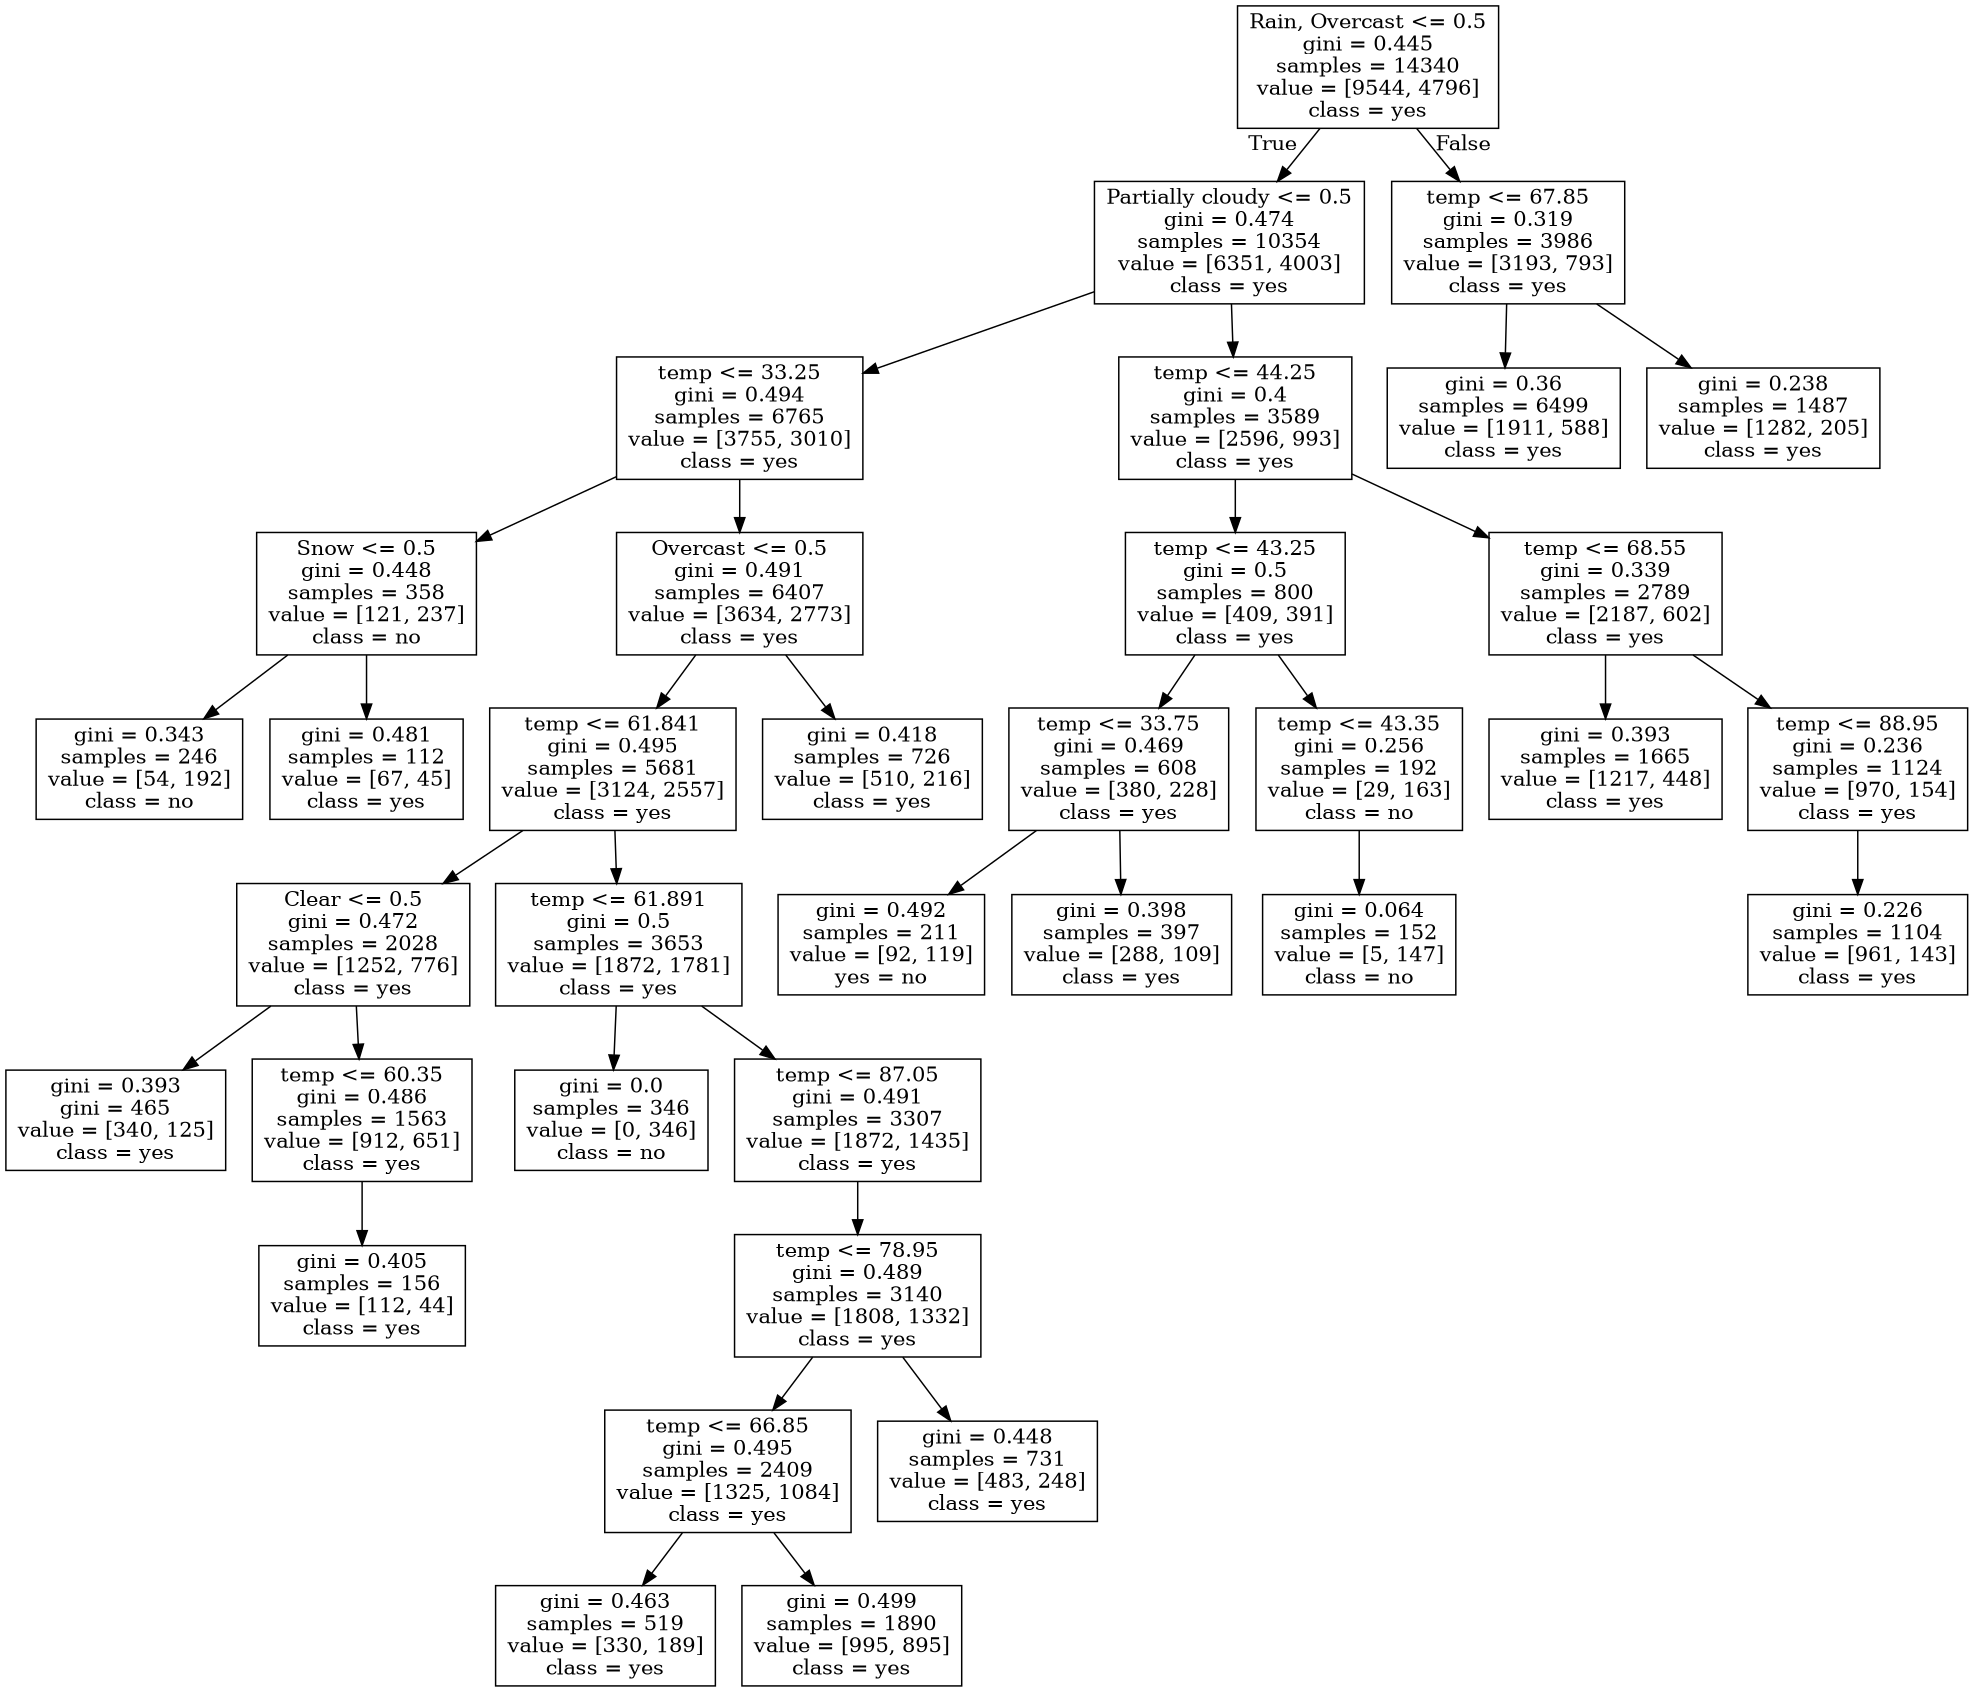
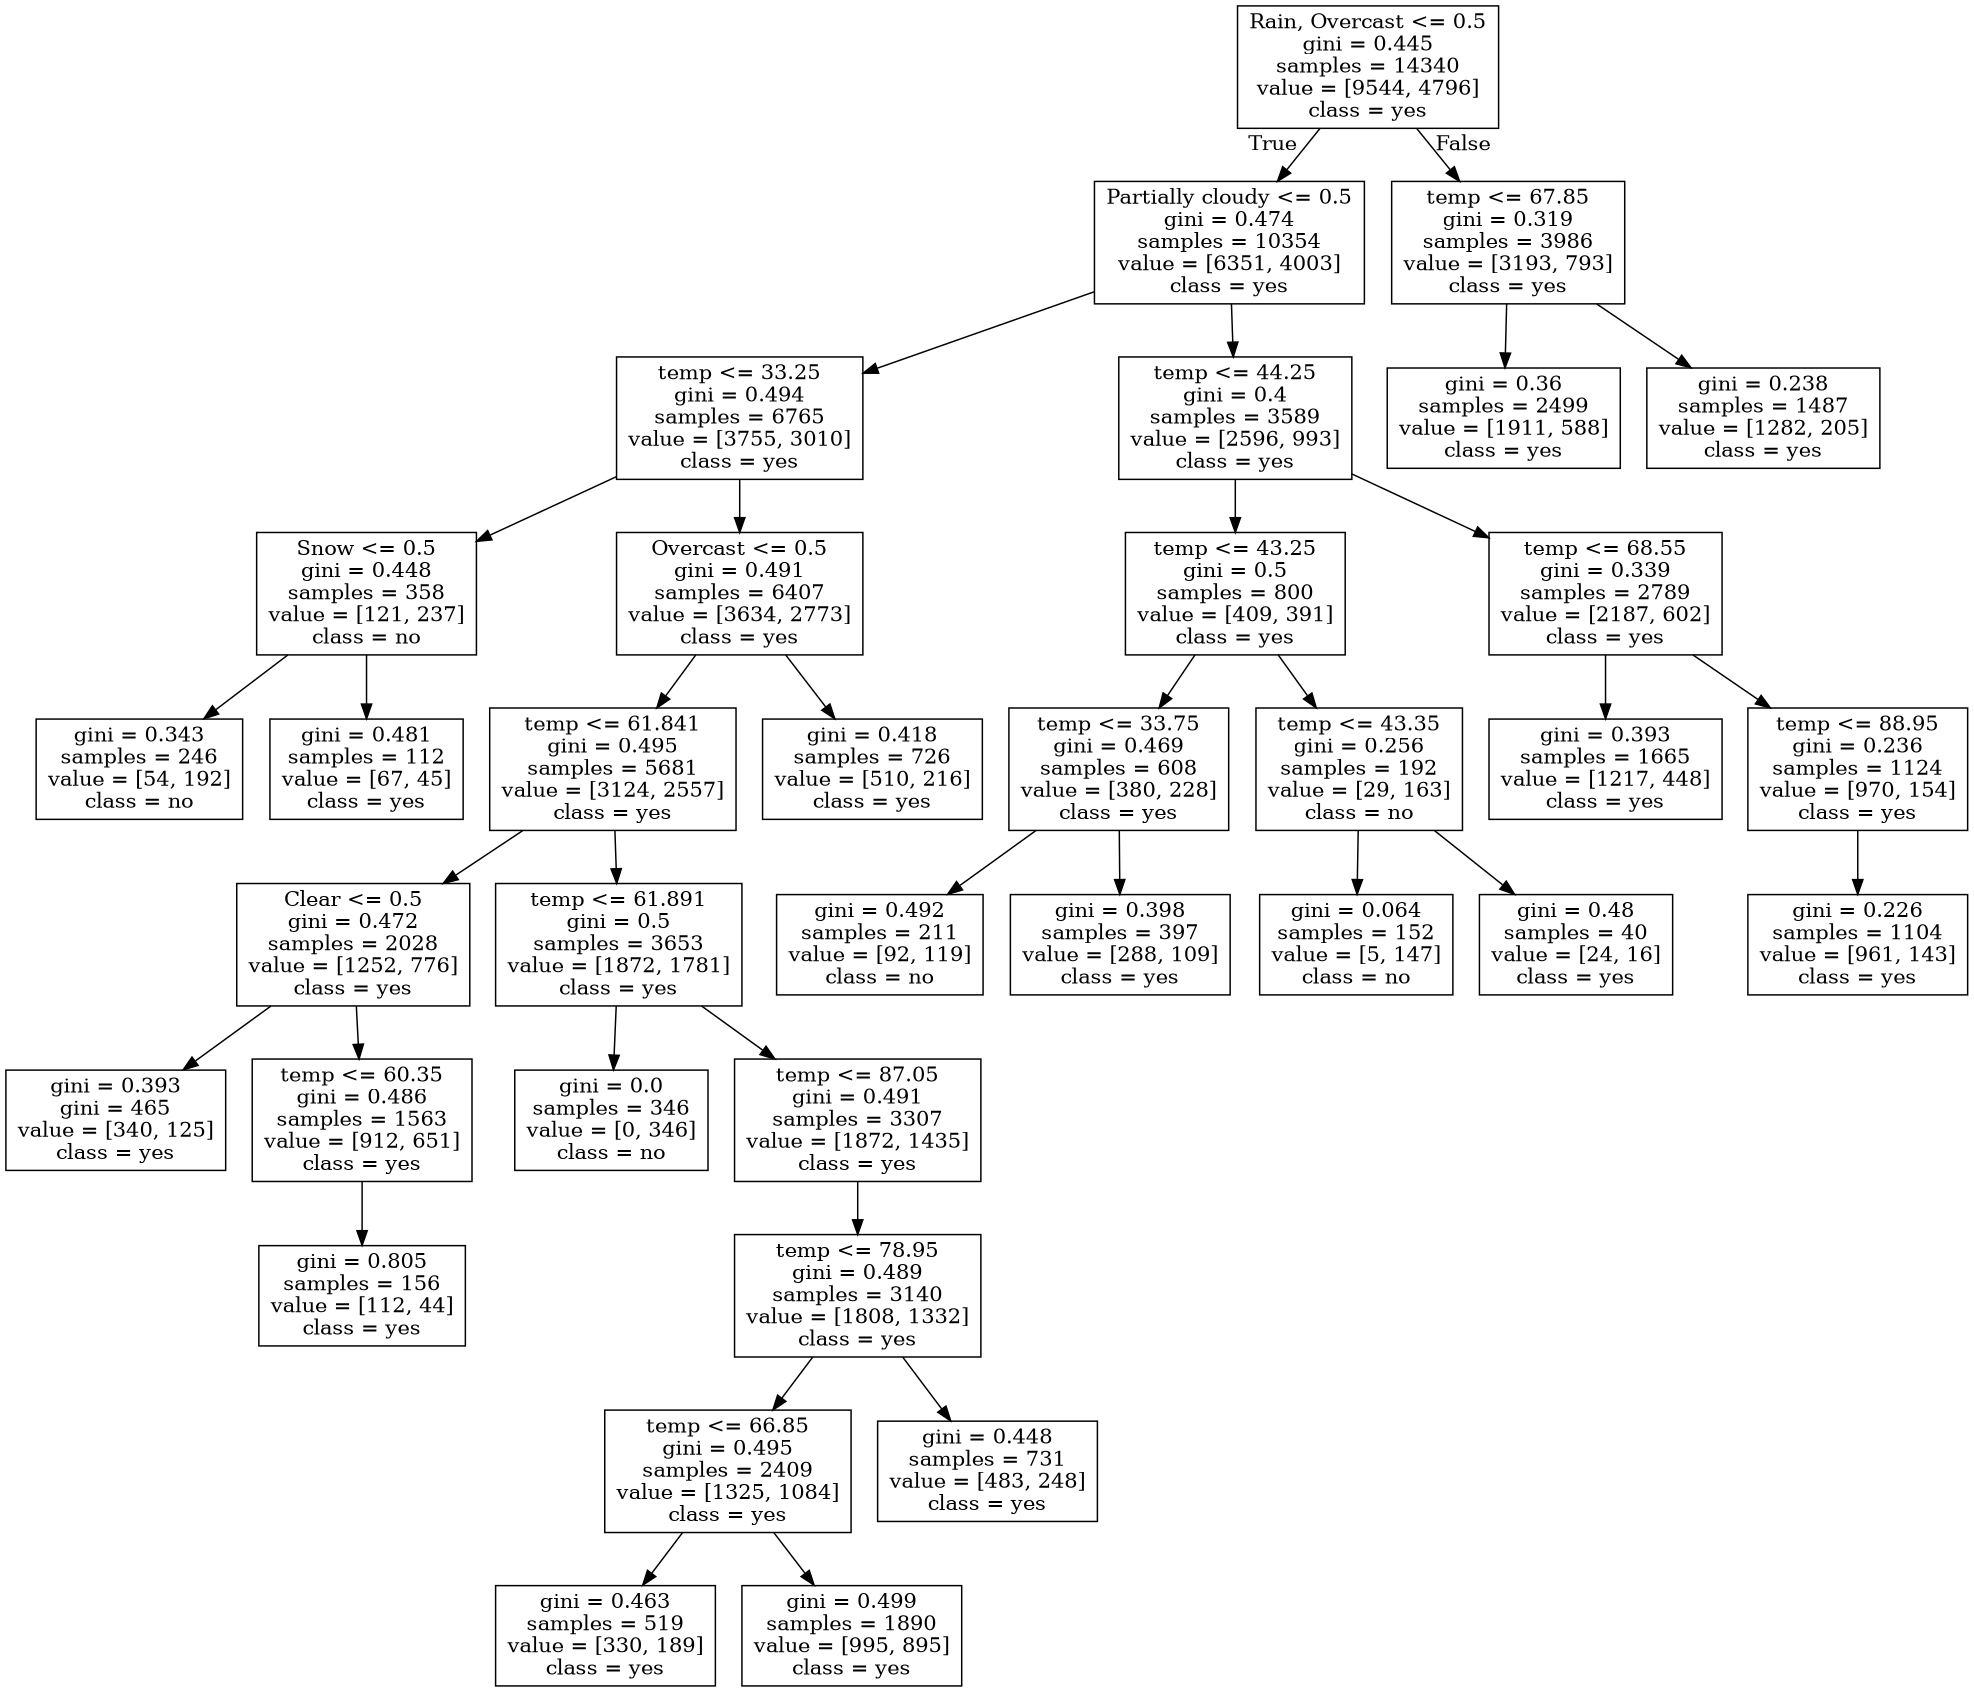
  digraph {
    fontname="DejaVu Serif"
    node [fontname="DejaVu Serif" shape=box]
    edge [fontname="DejaVu Serif"]
    n1 [label="Rain, Overcast <= 0.5\ngini = 0.445\nsamples = 14340\nvalue = [9544, 4796]\nclass = yes"]
    n2 [label="Partially cloudy <= 0.5\ngini = 0.474\nsamples = 10354\nvalue = [6351, 4003]\nclass = yes"]
    n3 [label="temp <= 67.85\ngini = 0.319\nsamples = 3986\nvalue = [3193, 793]\nclass = yes"]
    n4 [label="temp <= 33.25\ngini = 0.494\nsamples = 6765\nvalue = [3755, 3010]\nclass = yes"]
    n5 [label="temp <= 44.25\ngini = 0.4\nsamples = 3589\nvalue = [2596, 993]\nclass = yes"]
-   n6 [label="gini = 0.36\nsamples = 6499\nvalue = [1911, 588]\nclass = yes"]
+   n6 [label="gini = 0.36\nsamples = 2499\nvalue = [1911, 588]\nclass = yes"]
    n7 [label="gini = 0.238\nsamples = 1487\nvalue = [1282, 205]\nclass = yes"]
    n8 [label="Snow <= 0.5\ngini = 0.448\nsamples = 358\nvalue = [121, 237]\nclass = no"]
    n9 [label="Overcast <= 0.5\ngini = 0.491\nsamples = 6407\nvalue = [3634, 2773]\nclass = yes"]
    n10 [label="temp <= 43.25\ngini = 0.5\nsamples = 800\nvalue = [409, 391]\nclass = yes"]
    n11 [label="temp <= 68.55\ngini = 0.339\nsamples = 2789\nvalue = [2187, 602]\nclass = yes"]
    n12 [label="gini = 0.343\nsamples = 246\nvalue = [54, 192]\nclass = no"]
    n13 [label="gini = 0.481\nsamples = 112\nvalue = [67, 45]\nclass = yes"]
    n14 [label="temp <= 61.841\ngini = 0.495\nsamples = 5681\nvalue = [3124, 2557]\nclass = yes"]
    n15 [label="gini = 0.418\nsamples = 726\nvalue = [510, 216]\nclass = yes"]
    n16 [label="Clear <= 0.5\ngini = 0.472\nsamples = 2028\nvalue = [1252, 776]\nclass = yes"]
    n17 [label="temp <= 61.891\ngini = 0.5\nsamples = 3653\nvalue = [1872, 1781]\nclass = yes"]
    n18 [label="gini = 0.393\ngini = 465\nvalue = [340, 125]\nclass = yes"]
    n19 [label="temp <= 60.35\ngini = 0.486\nsamples = 1563\nvalue = [912, 651]\nclass = yes"]
    n20 [label="gini = 0.0\nsamples = 346\nvalue = [0, 346]\nclass = no"]
    n21 [label="temp <= 87.05\ngini = 0.491\nsamples = 3307\nvalue = [1872, 1435]\nclass = yes"]
-   n22 [label="gini = 0.405\nsamples = 156\nvalue = [112, 44]\nclass = yes"]
+   n22 [label="gini = 0.805\nsamples = 156\nvalue = [112, 44]\nclass = yes"]
    n23 [label="temp <= 78.95\ngini = 0.489\nsamples = 3140\nvalue = [1808, 1332]\nclass = yes"]
    n24 [label="temp <= 66.85\ngini = 0.495\nsamples = 2409\nvalue = [1325, 1084]\nclass = yes"]
    n25 [label="gini = 0.448\nsamples = 731\nvalue = [483, 248]\nclass = yes"]
    n26 [label="gini = 0.463\nsamples = 519\nvalue = [330, 189]\nclass = yes"]
    n27 [label="gini = 0.499\nsamples = 1890\nvalue = [995, 895]\nclass = yes"]
    n28 [label="temp <= 33.75\ngini = 0.469\nsamples = 608\nvalue = [380, 228]\nclass = yes"]
    n29 [label="temp <= 43.35\ngini = 0.256\nsamples = 192\nvalue = [29, 163]\nclass = no"]
    n30 [label="gini = 0.393\nsamples = 1665\nvalue = [1217, 448]\nclass = yes"]
    n31 [label="temp <= 88.95\ngini = 0.236\nsamples = 1124\nvalue = [970, 154]\nclass = yes"]
-   n32 [label="gini = 0.492\nsamples = 211\nvalue = [92, 119]\nyes = no"]
+   n32 [label="gini = 0.492\nsamples = 211\nvalue = [92, 119]\nclass = no"]
    n33 [label="gini = 0.398\nsamples = 397\nvalue = [288, 109]\nclass = yes"]
    n34 [label="gini = 0.064\nsamples = 152\nvalue = [5, 147]\nclass = no"]
+   n35 [label="gini = 0.48\nsamples = 40\nvalue = [24, 16]\nclass = yes"]
    n36 [label="gini = 0.226\nsamples = 1104\nvalue = [961, 143]\nclass = yes"]
    n1 -> n2 [headlabel=True labelangle=45 labeldistance=2.5]
    n1 -> n3 [headlabel=False labelangle=-45 labeldistance=2.5]
    n2 -> n4
    n2 -> n5
    n3 -> n6
    n3 -> n7
    n4 -> n8
    n4 -> n9
    n5 -> n10
    n5 -> n11
    n8 -> n12
    n8 -> n13
    n9 -> n14
    n9 -> n15
    n10 -> n28
    n10 -> n29
    n11 -> n30
    n11 -> n31
    n14 -> n16
    n14 -> n17
    n16 -> n18
    n16 -> n19
    n17 -> n20
    n17 -> n21
    n19 -> n22
    n21 -> n23
    n23 -> n24
    n23 -> n25
    n24 -> n26
    n24 -> n27
    n28 -> n32
    n28 -> n33
    n29 -> n34
+   n29 -> n35
    n31 -> n36
  }
